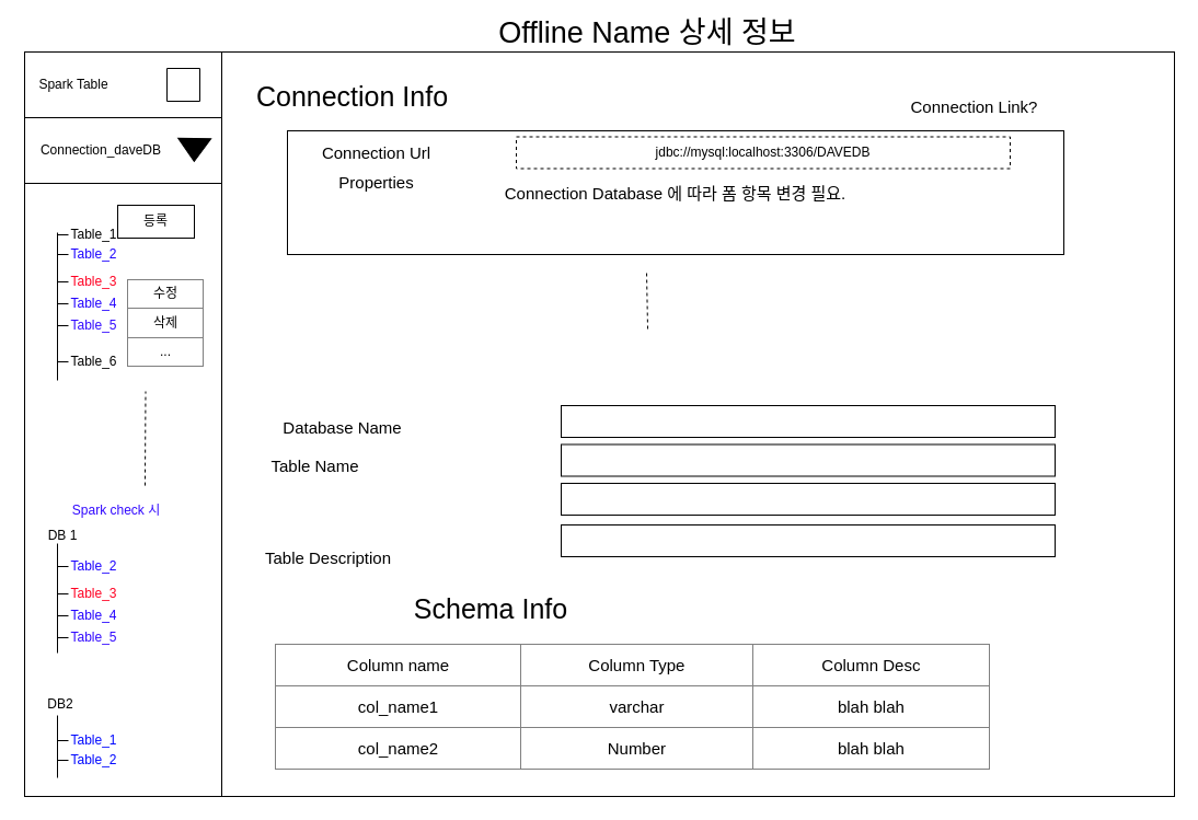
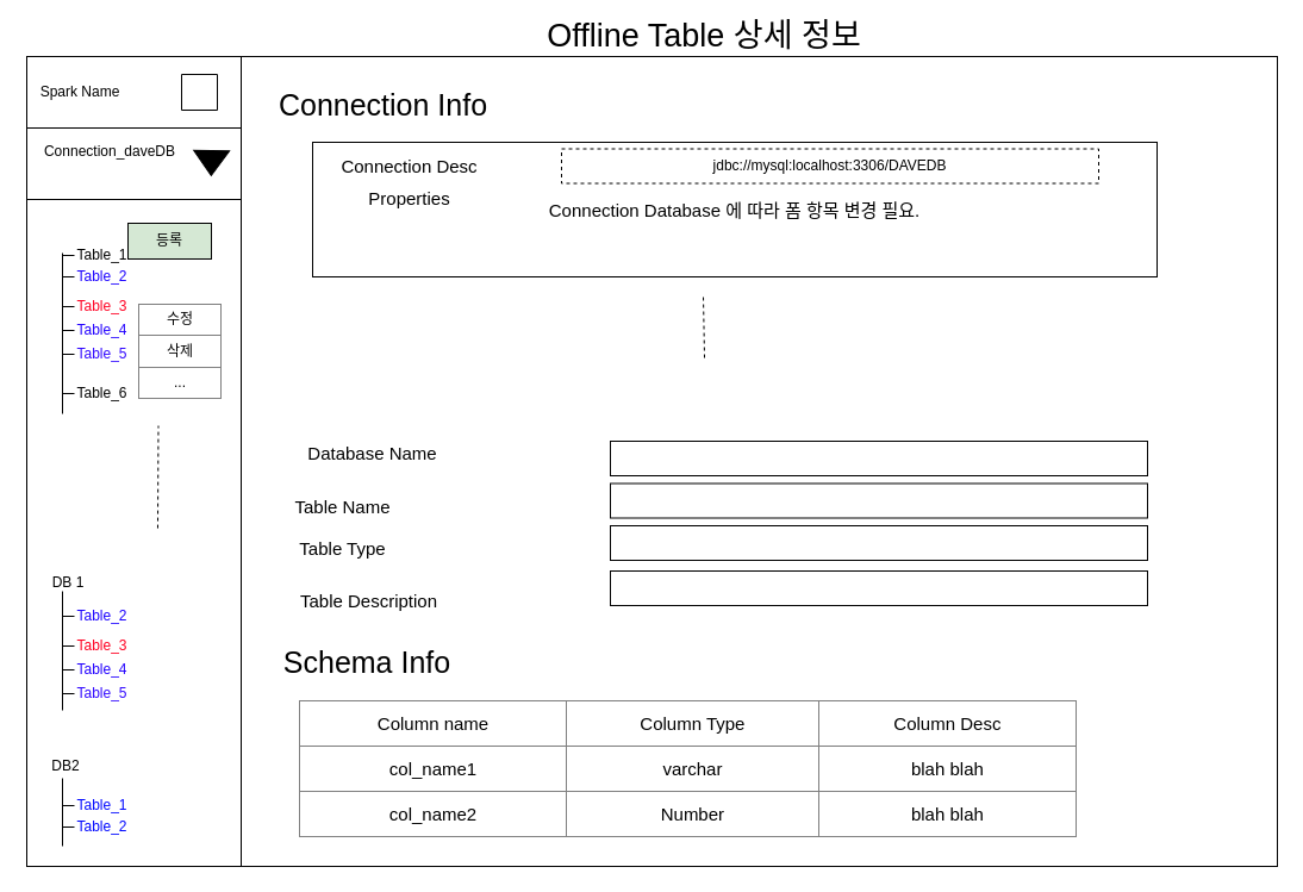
  <mxCell id="0" />
  <mxCell id="1" parent="0" />
  <mxCell id="2" value="" style="rounded=0;whiteSpace=wrap;html=1;" parent="1" vertex="1"><mxGeometry x="22" y="167" width="180" height="560" as="geometry" /></mxCell>
  <mxCell id="3" value="" style="rounded=0;whiteSpace=wrap;html=1;" parent="1" vertex="1"><mxGeometry x="22" y="107" width="180" height="60" as="geometry" /></mxCell>
  <mxCell id="4" value="" style="verticalLabelPosition=bottom;verticalAlign=top;html=1;shape=mxgraph.basic.acute_triangle;dx=0.5;rotation=-179;fillColor=#000000;" parent="1" vertex="1"><mxGeometry x="162" y="126" width="30" height="21" as="geometry" /></mxCell>
- <mxCell id="5" value="Connection_daveDB" style="text;html=1;strokeColor=none;fillColor=none;align=center;verticalAlign=middle;whiteSpace=wrap;rounded=0;" parent="1" vertex="1"><mxGeometry x="32" y="127" width="120" height="20" as="geometry" /></mxCell>
+ <mxCell id="5" value="Connection_daveDB" style="text;html=1;strokeColor=none;fillColor=none;align=center;verticalAlign=middle;whiteSpace=wrap;rounded=0;" parent="1" vertex="1"><mxGeometry x="32" y="117" width="120" height="20" as="geometry" /></mxCell>
  <mxCell id="6" value="" style="rounded=0;whiteSpace=wrap;html=1;" parent="1" vertex="1"><mxGeometry x="22" y="47" width="180" height="60" as="geometry" /></mxCell>
- <mxCell id="7" value="Spark Table" style="text;html=1;strokeColor=none;fillColor=none;align=center;verticalAlign=middle;whiteSpace=wrap;rounded=0;" parent="1" vertex="1"><mxGeometry x="32" y="67" width="70" height="20" as="geometry" /></mxCell>
+ <mxCell id="7" value="Spark Name" style="text;html=1;strokeColor=none;fillColor=none;align=center;verticalAlign=middle;whiteSpace=wrap;rounded=0;" parent="1" vertex="1"><mxGeometry x="32" y="67" width="70" height="20" as="geometry" /></mxCell>
  <mxCell id="8" value="" style="verticalLabelPosition=bottom;verticalAlign=top;html=1;shape=mxgraph.basic.rect;fillColor=#ffffff;fillColor2=none;strokeColor=#000000;strokeWidth=1;size=20;indent=5;" parent="1" vertex="1"><mxGeometry x="152" y="62" width="30" height="30" as="geometry" /></mxCell>
  <mxCell id="9" value="" style="endArrow=none;html=1;" parent="1" edge="1"><mxGeometry width="50" height="50" relative="1" as="geometry"><mxPoint x="52" y="347" as="sourcePoint" /><mxPoint x="52" y="212" as="targetPoint" /></mxGeometry></mxCell>
  <mxCell id="10" value="Table_1" style="text;html=1;strokeColor=none;fillColor=none;align=center;verticalAlign=middle;whiteSpace=wrap;rounded=0;" parent="1" vertex="1"><mxGeometry x="37.5" y="204" width="95" height="20" as="geometry" /></mxCell>
  <mxCell id="11" value="" style="endArrow=none;html=1;" parent="1" edge="1"><mxGeometry width="50" height="50" relative="1" as="geometry"><mxPoint x="52" y="214" as="sourcePoint" /><mxPoint x="62" y="214" as="targetPoint" /></mxGeometry></mxCell>
  <mxCell id="12" value="" style="endArrow=none;dashed=1;html=1;exitX=0.611;exitY=0.493;exitDx=0;exitDy=0;exitPerimeter=0;" parent="1" source="2" edge="1"><mxGeometry width="50" height="50" relative="1" as="geometry"><mxPoint x="82.5" y="407" as="sourcePoint" /><mxPoint x="132.5" y="357" as="targetPoint" /></mxGeometry></mxCell>
- <mxCell id="13" value="등록" style="rounded=0;whiteSpace=wrap;html=1;fillColor=#FFFFFF;" parent="1" vertex="1"><mxGeometry x="107" y="187" width="70" height="30" as="geometry" /></mxCell>
+ <mxCell id="13" value="등록" style="rounded=0;whiteSpace=wrap;html=1;fillColor=#d5e8d4;" parent="1" vertex="1"><mxGeometry x="107" y="187" width="70" height="30" as="geometry" /></mxCell>
  <mxCell id="14" value="" style="rounded=0;whiteSpace=wrap;html=1;fillColor=#FFFFFF;" parent="1" vertex="1"><mxGeometry x="202" y="47" width="870" height="680" as="geometry" /></mxCell>
  <mxCell id="15" value="&lt;table border=&quot;1&quot; width=&quot;100%&quot; cellpadding=&quot;4&quot; style=&quot;width: 100% ; height: 100% ; border-collapse: collapse&quot;&gt;&lt;tbody&gt;&lt;tr&gt;&lt;th align=&quot;center&quot;&gt;&lt;span style=&quot;font-weight: normal&quot;&gt;수정&lt;/span&gt;&lt;/th&gt;&lt;/tr&gt;&lt;tr&gt;&lt;td align=&quot;center&quot;&gt;삭제&lt;/td&gt;&lt;/tr&gt;&lt;tr&gt;&lt;td align=&quot;center&quot;&gt;...&lt;/td&gt;&lt;/tr&gt;&lt;/tbody&gt;&lt;/table&gt;" style="text;html=1;strokeColor=none;fillColor=#FFFFFF;overflow=fill;" parent="1" vertex="1"><mxGeometry x="116" y="255" width="70" height="80" as="geometry" /></mxCell>
- <mxCell id="16" value="&lt;font style=&quot;font-size: 25px&quot;&gt;Schema Info&lt;/font&gt;" style="text;html=1;strokeColor=none;fillColor=none;align=center;verticalAlign=middle;whiteSpace=wrap;rounded=0;" parent="1" vertex="1"><mxGeometry x="363" y="545" width="170" height="20" as="geometry" /></mxCell>
+ <mxCell id="16" value="&lt;font style=&quot;font-size: 25px&quot;&gt;Schema Info&lt;/font&gt;" style="text;html=1;strokeColor=none;fillColor=none;align=center;verticalAlign=middle;whiteSpace=wrap;rounded=0;" parent="1" vertex="1"><mxGeometry x="223" y="545" width="170" height="20" as="geometry" /></mxCell>
  <mxCell id="17" value="Table Name" style="text;html=1;strokeColor=none;fillColor=none;align=center;verticalAlign=middle;whiteSpace=wrap;rounded=0;fontSize=15;" parent="1" vertex="1"><mxGeometry x="234.5" y="414.5" width="105" height="20" as="geometry" /></mxCell>
- <mxCell id="18" value="Table Description" style="text;html=1;strokeColor=none;fillColor=none;align=center;verticalAlign=middle;whiteSpace=wrap;rounded=0;fontSize=15;" parent="1" vertex="1"><mxGeometry x="217" y="498.5" width="165" height="20" as="geometry" /></mxCell>
- <mxCell id="19" value="Database Name" style="text;html=1;strokeColor=none;fillColor=none;align=center;verticalAlign=middle;whiteSpace=wrap;rounded=0;fontSize=15;" parent="1" vertex="1"><mxGeometry x="234.5" y="380" width="155" height="20" as="geometry" /></mxCell>
+ <mxCell id="18" value="Table Description" style="text;html=1;strokeColor=none;fillColor=none;align=center;verticalAlign=middle;whiteSpace=wrap;rounded=0;fontSize=15;" parent="1" vertex="1"><mxGeometry x="227" y="493.5" width="165" height="20" as="geometry" /></mxCell>
+ <mxCell id="19" value="Database Name" style="text;html=1;strokeColor=none;fillColor=none;align=center;verticalAlign=middle;whiteSpace=wrap;rounded=0;fontSize=15;" parent="1" vertex="1"><mxGeometry x="234.5" y="370" width="155" height="20" as="geometry" /></mxCell>
+ <mxCell id="20" value="Table Type" style="text;html=1;strokeColor=none;fillColor=none;align=center;verticalAlign=middle;whiteSpace=wrap;rounded=0;fontSize=15;" parent="1" vertex="1"><mxGeometry x="234.5" y="450" width="105" height="20" as="geometry" /></mxCell>
  <mxCell id="21" value="" style="rounded=0;whiteSpace=wrap;html=1;fillColor=#FFFFFF;" parent="1" vertex="1"><mxGeometry x="512" y="370" width="451" height="29" as="geometry" /></mxCell>
  <mxCell id="22" value="" style="rounded=0;whiteSpace=wrap;html=1;fillColor=#FFFFFF;" parent="1" vertex="1"><mxGeometry x="512" y="405.5" width="451" height="29" as="geometry" /></mxCell>
  <mxCell id="23" value="" style="rounded=0;whiteSpace=wrap;html=1;fillColor=#FFFFFF;" parent="1" vertex="1"><mxGeometry x="512" y="441" width="451" height="29" as="geometry" /></mxCell>
  <mxCell id="24" value="" style="rounded=0;whiteSpace=wrap;html=1;fillColor=#FFFFFF;" parent="1" vertex="1"><mxGeometry x="512" y="479" width="451" height="29" as="geometry" /></mxCell>
  <mxCell id="25" value="&lt;table border=&quot;1&quot; width=&quot;100%&quot; style=&quot;width: 100% ; height: 100% ; border-collapse: collapse&quot;&gt;&lt;tbody&gt;&lt;tr&gt;&lt;td align=&quot;center&quot;&gt;Column name&lt;/td&gt;&lt;td align=&quot;center&quot;&gt;Column Type&lt;br&gt;&lt;/td&gt;&lt;td align=&quot;center&quot;&gt;Column Desc&lt;br&gt;&lt;/td&gt;&lt;/tr&gt;&lt;tr&gt;&lt;td align=&quot;center&quot;&gt;col_name1&lt;/td&gt;&lt;td align=&quot;center&quot;&gt;varchar&lt;/td&gt;&lt;td align=&quot;center&quot;&gt;blah blah&lt;/td&gt;&lt;/tr&gt;&lt;tr&gt;&lt;td align=&quot;center&quot;&gt;col_name2&lt;/td&gt;&lt;td align=&quot;center&quot;&gt;Number&lt;/td&gt;&lt;td align=&quot;center&quot;&gt;blah blah&lt;/td&gt;&lt;/tr&gt;&lt;/tbody&gt;&lt;/table&gt;" style="text;html=1;strokeColor=none;fillColor=none;overflow=fill;fontSize=15;" parent="1" vertex="1"><mxGeometry x="251" y="588" width="653" height="115" as="geometry" /></mxCell>
  <mxCell id="26" value="&lt;font style=&quot;font-size: 25px&quot;&gt;Connection Info&lt;/font&gt;" style="text;html=1;strokeColor=none;fillColor=none;align=center;verticalAlign=middle;whiteSpace=wrap;rounded=0;" parent="1" vertex="1"><mxGeometry x="222" y="77" width="199" height="20" as="geometry" /></mxCell>
  <mxCell id="27" value="Connection Database 에 따라 폼 항목 변경 필요." style="rounded=0;whiteSpace=wrap;html=1;fillColor=#FFFFFF;fontSize=15;" parent="1" vertex="1"><mxGeometry x="262" y="119" width="709" height="113" as="geometry" /></mxCell>
- <mxCell id="28" value="Connection Url" style="text;html=1;strokeColor=none;fillColor=none;align=center;verticalAlign=middle;whiteSpace=wrap;rounded=0;fontSize=15;" parent="1" vertex="1"><mxGeometry x="266" y="129" width="155" height="20" as="geometry" /></mxCell>
+ <mxCell id="28" value="Connection Desc" style="text;html=1;strokeColor=none;fillColor=none;align=center;verticalAlign=middle;whiteSpace=wrap;rounded=0;fontSize=15;" parent="1" vertex="1"><mxGeometry x="266" y="129" width="155" height="20" as="geometry" /></mxCell>
  <mxCell id="29" value="jdbc://mysql:localhost:3306/DAVEDB" style="rounded=0;whiteSpace=wrap;html=1;fillColor=#FFFFFF;dashed=1;" parent="1" vertex="1"><mxGeometry x="471" y="124.5" width="451" height="29" as="geometry" /></mxCell>
  <mxCell id="30" value="" style="endArrow=none;dashed=1;html=1;fontSize=15;entryX=0.446;entryY=0.296;entryDx=0;entryDy=0;entryPerimeter=0;" parent="1" target="14" edge="1"><mxGeometry width="50" height="50" relative="1" as="geometry"><mxPoint x="591" y="300" as="sourcePoint" /><mxPoint x="641" y="250" as="targetPoint" /></mxGeometry></mxCell>
  <mxCell id="31" value="Properties" style="text;html=1;strokeColor=none;fillColor=none;align=center;verticalAlign=middle;whiteSpace=wrap;rounded=0;fontSize=15;" parent="1" vertex="1"><mxGeometry x="266" y="155.5" width="155" height="20" as="geometry" /></mxCell>
- <mxCell id="32" value="Connection Link?" style="text;html=1;strokeColor=none;fillColor=none;align=center;verticalAlign=middle;whiteSpace=wrap;rounded=0;fontSize=15;" parent="1" vertex="1"><mxGeometry x="816" y="87" width="147" height="20" as="geometry" /></mxCell>
- <mxCell id="33" value="Offline Name 상세 정보" style="text;html=1;strokeColor=none;fillColor=none;align=center;verticalAlign=middle;whiteSpace=wrap;rounded=0;fontSize=27;" parent="1" vertex="1"><mxGeometry x="231" y="20" width="720" height="20" as="geometry" /></mxCell>
+ <mxCell id="33" value="Offline Table 상세 정보" style="text;html=1;strokeColor=none;fillColor=none;align=center;verticalAlign=middle;whiteSpace=wrap;rounded=0;fontSize=27;" parent="1" vertex="1"><mxGeometry x="231" y="20" width="720" height="20" as="geometry" /></mxCell>
  <mxCell id="34" value="" style="endArrow=none;html=1;" edge="1" parent="1"><mxGeometry width="50" height="50" relative="1" as="geometry"><mxPoint x="52" y="232" as="sourcePoint" /><mxPoint x="62" y="232" as="targetPoint" /></mxGeometry></mxCell>
  <mxCell id="35" value="Table_2" style="text;html=1;strokeColor=none;fillColor=none;align=center;verticalAlign=middle;whiteSpace=wrap;rounded=0;fontColor=#1C03FF;" vertex="1" parent="1"><mxGeometry x="37.5" y="222" width="95" height="20" as="geometry" /></mxCell>
  <mxCell id="36" value="" style="endArrow=none;html=1;" edge="1" parent="1"><mxGeometry width="50" height="50" relative="1" as="geometry"><mxPoint x="52" y="257" as="sourcePoint" /><mxPoint x="62" y="257" as="targetPoint" /></mxGeometry></mxCell>
  <mxCell id="37" value="Table_3" style="text;html=1;strokeColor=none;fillColor=none;align=center;verticalAlign=middle;whiteSpace=wrap;rounded=0;fontColor=#FF0022;" vertex="1" parent="1"><mxGeometry x="37.5" y="247" width="95" height="20" as="geometry" /></mxCell>
  <mxCell id="38" value="" style="endArrow=none;html=1;" edge="1" parent="1"><mxGeometry width="50" height="50" relative="1" as="geometry"><mxPoint x="52" y="277" as="sourcePoint" /><mxPoint x="62" y="277" as="targetPoint" /></mxGeometry></mxCell>
  <mxCell id="39" value="Table_4" style="text;html=1;strokeColor=none;fillColor=none;align=center;verticalAlign=middle;whiteSpace=wrap;rounded=0;fontColor=#2200FF;" vertex="1" parent="1"><mxGeometry x="37.5" y="267" width="95" height="20" as="geometry" /></mxCell>
  <mxCell id="40" value="" style="endArrow=none;html=1;" edge="1" parent="1"><mxGeometry width="50" height="50" relative="1" as="geometry"><mxPoint x="52" y="297" as="sourcePoint" /><mxPoint x="62" y="297" as="targetPoint" /></mxGeometry></mxCell>
  <mxCell id="41" value="Table_5" style="text;html=1;strokeColor=none;fillColor=none;align=center;verticalAlign=middle;whiteSpace=wrap;rounded=0;fontColor=#3108FF;" vertex="1" parent="1"><mxGeometry x="37.5" y="287" width="95" height="20" as="geometry" /></mxCell>
  <mxCell id="42" value="DB 1" style="text;html=1;strokeColor=none;fillColor=none;align=center;verticalAlign=middle;whiteSpace=wrap;rounded=0;" vertex="1" parent="1"><mxGeometry x="22" y="479" width="70" height="20" as="geometry" /></mxCell>
  <mxCell id="43" value="" style="endArrow=none;html=1;" edge="1" parent="1"><mxGeometry width="50" height="50" relative="1" as="geometry"><mxPoint x="52" y="596" as="sourcePoint" /><mxPoint x="52" y="496" as="targetPoint" /></mxGeometry></mxCell>
  <mxCell id="44" value="" style="endArrow=none;html=1;" edge="1" parent="1"><mxGeometry width="50" height="50" relative="1" as="geometry"><mxPoint x="52" y="517" as="sourcePoint" /><mxPoint x="62" y="517" as="targetPoint" /></mxGeometry></mxCell>
  <mxCell id="45" value="" style="endArrow=none;html=1;" edge="1" parent="1"><mxGeometry width="50" height="50" relative="1" as="geometry"><mxPoint x="52" y="542" as="sourcePoint" /><mxPoint x="62" y="542" as="targetPoint" /></mxGeometry></mxCell>
  <mxCell id="46" value="" style="endArrow=none;html=1;" edge="1" parent="1"><mxGeometry width="50" height="50" relative="1" as="geometry"><mxPoint x="52" y="562" as="sourcePoint" /><mxPoint x="62" y="562" as="targetPoint" /></mxGeometry></mxCell>
  <mxCell id="47" value="" style="endArrow=none;html=1;" edge="1" parent="1"><mxGeometry width="50" height="50" relative="1" as="geometry"><mxPoint x="52" y="582" as="sourcePoint" /><mxPoint x="62" y="582" as="targetPoint" /></mxGeometry></mxCell>
  <mxCell id="48" value="Table_2" style="text;html=1;strokeColor=none;fillColor=none;align=center;verticalAlign=middle;whiteSpace=wrap;rounded=0;fontColor=#1C03FF;" vertex="1" parent="1"><mxGeometry x="37.5" y="507" width="95" height="20" as="geometry" /></mxCell>
  <mxCell id="49" value="Table_3" style="text;html=1;strokeColor=none;fillColor=none;align=center;verticalAlign=middle;whiteSpace=wrap;rounded=0;fontColor=#FF0022;" vertex="1" parent="1"><mxGeometry x="37.5" y="532" width="95" height="20" as="geometry" /></mxCell>
  <mxCell id="50" value="Table_4" style="text;html=1;strokeColor=none;fillColor=none;align=center;verticalAlign=middle;whiteSpace=wrap;rounded=0;fontColor=#2200FF;" vertex="1" parent="1"><mxGeometry x="37.5" y="552" width="95" height="20" as="geometry" /></mxCell>
  <mxCell id="51" value="Table_5" style="text;html=1;strokeColor=none;fillColor=none;align=center;verticalAlign=middle;whiteSpace=wrap;rounded=0;fontColor=#3108FF;" vertex="1" parent="1"><mxGeometry x="37.5" y="572" width="95" height="20" as="geometry" /></mxCell>
- <mxCell id="52" value="Spark check 시" style="text;html=1;strokeColor=none;fillColor=none;align=center;verticalAlign=middle;whiteSpace=wrap;rounded=0;fontColor=#3108FF;" vertex="1" parent="1"><mxGeometry x="61" y="456" width="90" height="20" as="geometry" /></mxCell>
  <mxCell id="53" value="Table_6" style="text;html=1;strokeColor=none;fillColor=none;align=center;verticalAlign=middle;whiteSpace=wrap;rounded=0;" vertex="1" parent="1"><mxGeometry x="37.5" y="320" width="95" height="20" as="geometry" /></mxCell>
  <mxCell id="54" value="" style="endArrow=none;html=1;" edge="1" parent="1"><mxGeometry width="50" height="50" relative="1" as="geometry"><mxPoint x="52" y="330" as="sourcePoint" /><mxPoint x="62" y="330" as="targetPoint" /></mxGeometry></mxCell>
  <mxCell id="55" value="DB2" style="text;html=1;strokeColor=none;fillColor=none;align=center;verticalAlign=middle;whiteSpace=wrap;rounded=0;" vertex="1" parent="1"><mxGeometry x="20" y="633" width="70" height="20" as="geometry" /></mxCell>
  <mxCell id="56" value="" style="endArrow=none;html=1;" edge="1" parent="1"><mxGeometry width="50" height="50" relative="1" as="geometry"><mxPoint x="52" y="710" as="sourcePoint" /><mxPoint x="52" y="653" as="targetPoint" /></mxGeometry></mxCell>
  <mxCell id="57" value="" style="endArrow=none;html=1;" edge="1" parent="1"><mxGeometry width="50" height="50" relative="1" as="geometry"><mxPoint x="52" y="676" as="sourcePoint" /><mxPoint x="62" y="676" as="targetPoint" /></mxGeometry></mxCell>
  <mxCell id="58" value="" style="endArrow=none;html=1;" edge="1" parent="1"><mxGeometry width="50" height="50" relative="1" as="geometry"><mxPoint x="52" y="694" as="sourcePoint" /><mxPoint x="62" y="694" as="targetPoint" /></mxGeometry></mxCell>
  <mxCell id="59" value="Table_1" style="text;html=1;strokeColor=none;fillColor=none;align=center;verticalAlign=middle;whiteSpace=wrap;rounded=0;fontColor=#0008FF;" vertex="1" parent="1"><mxGeometry x="37.5" y="666" width="95" height="20" as="geometry" /></mxCell>
  <mxCell id="60" value="Table_2" style="text;html=1;strokeColor=none;fillColor=none;align=center;verticalAlign=middle;whiteSpace=wrap;rounded=0;fontColor=#0008FF;" vertex="1" parent="1"><mxGeometry x="37.5" y="684" width="95" height="20" as="geometry" /></mxCell>
